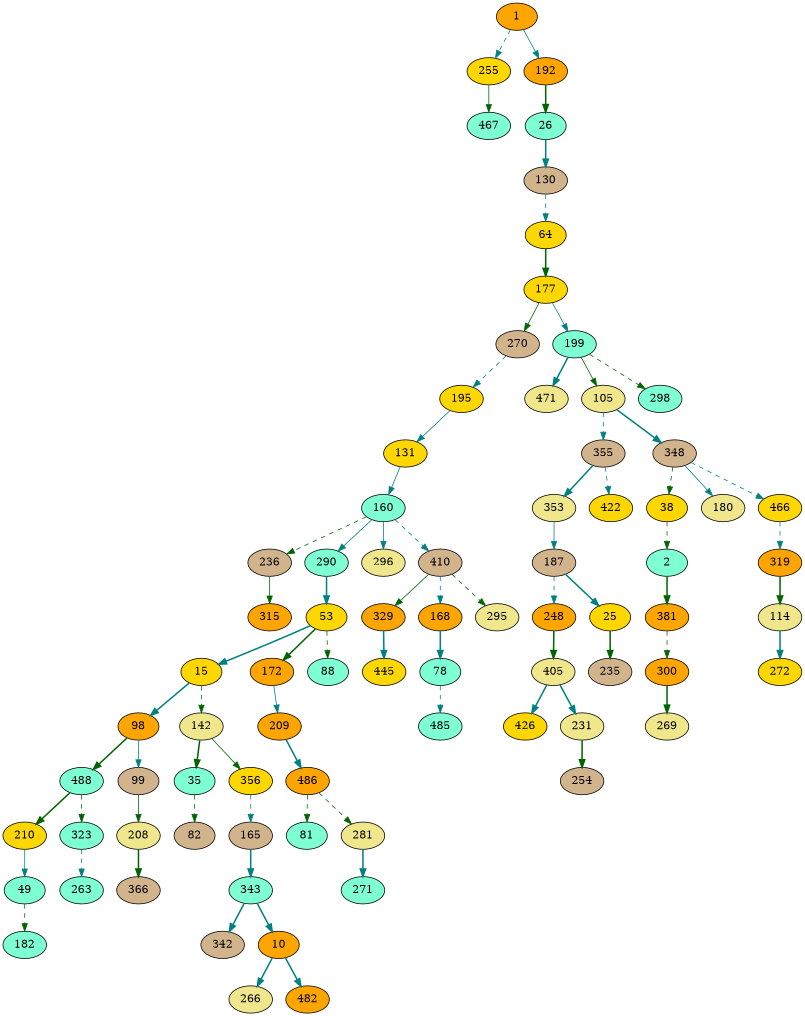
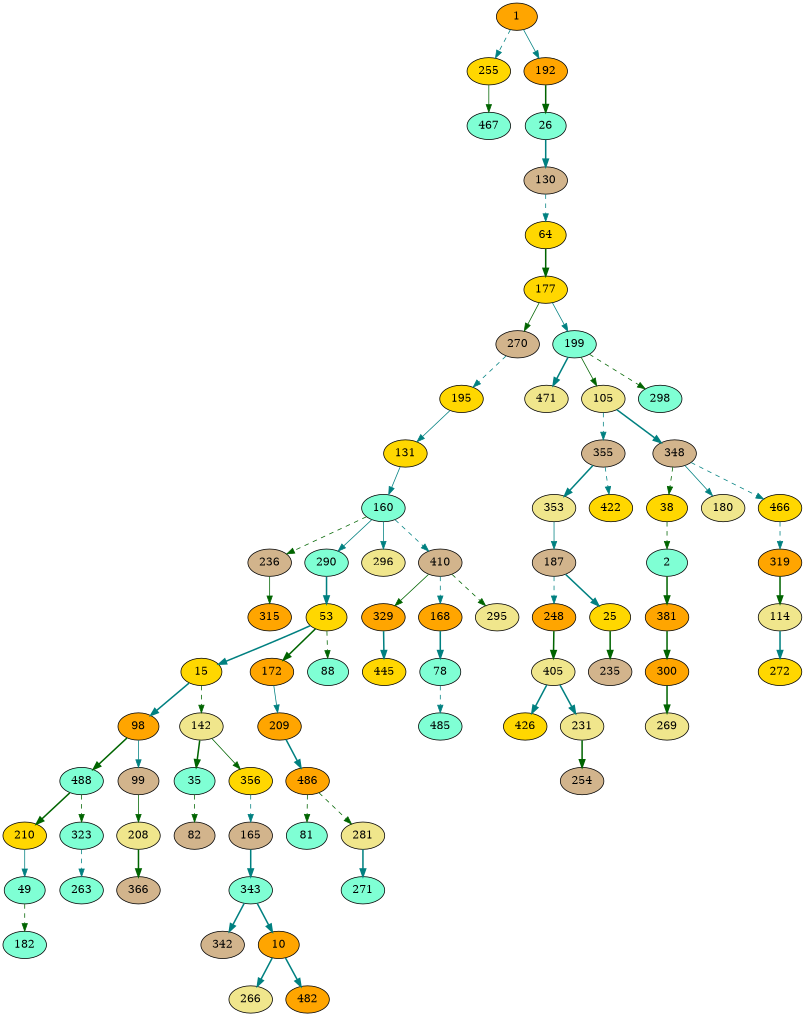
  digraph {
    node [fillcolor=aquamarine style=filled]
    edge [color=teal style=bold]
    1 [fillcolor=orange]
    255 [fillcolor=gold]
    192 [fillcolor=orange]
    467
    26
    130 [fillcolor=tan]
    64 [fillcolor=gold]
    177 [fillcolor=gold]
    270 [fillcolor=tan]
    199
    195 [fillcolor=gold]
    471 [fillcolor=khaki]
    105 [fillcolor=khaki]
    298
    131 [fillcolor=gold]
    160
    236 [fillcolor=tan]
    290
    296 [fillcolor=khaki]
    410 [fillcolor=tan]
    315 [fillcolor=orange]
    53 [fillcolor=gold]
    329 [fillcolor=orange]
    168 [fillcolor=orange]
    295 [fillcolor=khaki]
    15 [fillcolor=gold]
    172 [fillcolor=orange]
    88
    98 [fillcolor=orange]
    142 [fillcolor=khaki]
    209 [fillcolor=orange]
    488
    99 [fillcolor=tan]
    35
    356 [fillcolor=gold]
    210 [fillcolor=gold]
    323
    208 [fillcolor=khaki]
    49
    263
    182
    366 [fillcolor=tan]
    82 [fillcolor=tan]
    165 [fillcolor=tan]
    343
    342 [fillcolor=tan]
    10 [fillcolor=orange]
    266 [fillcolor=khaki]
    482 [fillcolor=orange]
    486 [fillcolor=orange]
    81
    281 [fillcolor=khaki]
    271
    445 [fillcolor=gold]
    78
    485
    355 [fillcolor=tan]
    348 [fillcolor=tan]
    353 [fillcolor=khaki]
    422 [fillcolor=gold]
    38 [fillcolor=gold]
    180 [fillcolor=khaki]
    466 [fillcolor=gold]
    187 [fillcolor=tan]
    248 [fillcolor=orange]
    25 [fillcolor=gold]
    405 [fillcolor=khaki]
    235 [fillcolor=tan]
    426 [fillcolor=gold]
    231 [fillcolor=khaki]
    254 [fillcolor=tan]
    2
    319 [fillcolor=orange]
    381 [fillcolor=orange]
    300 [fillcolor=orange]
    269 [fillcolor=khaki]
    114 [fillcolor=khaki]
    272 [fillcolor=gold]
    1 -> 255 [style=dashed]
    1 -> 192 [style=solid]
    255 -> 467 [color=darkgreen style=solid]
    192 -> 26 [color=darkgreen]
    26 -> 130
    130 -> 64 [style=dashed]
    64 -> 177 [color=darkgreen]
    177 -> 270 [color=darkgreen style=solid]
    177 -> 199 [style=solid]
    270 -> 195 [style=dashed]
    199 -> 471
    199 -> 105 [color=darkgreen style=solid]
    199 -> 298 [color=darkgreen style=dashed]
    195 -> 131 [style=solid]
    105 -> 355 [style=dashed]
    105 -> 348
    131 -> 160 [style=solid]
    160 -> 236 [color=darkgreen style=dashed]
    160 -> 290 [style=solid]
    160 -> 296 [style=solid]
    160 -> 410 [style=dashed]
    236 -> 315 [color=darkgreen style=solid]
    290 -> 53
    410 -> 329 [color=darkgreen style=solid]
    410 -> 168 [style=dashed]
    410 -> 295 [color=darkgreen style=dashed]
    53 -> 15
    53 -> 172 [color=darkgreen]
    53 -> 88 [color=darkgreen style=dashed]
    329 -> 445
    168 -> 78
    15 -> 98
    15 -> 142 [color=darkgreen style=dashed]
    172 -> 209 [style=solid]
    98 -> 488 [color=darkgreen]
    98 -> 99 [style=solid]
    142 -> 35 [color=darkgreen]
    142 -> 356 [color=darkgreen style=solid]
    209 -> 486
    488 -> 210 [color=darkgreen]
    488 -> 323 [color=darkgreen style=dashed]
    99 -> 208 [color=darkgreen style=solid]
    35 -> 82 [color=darkgreen style=dashed]
    356 -> 165 [style=dashed]
    210 -> 49 [style=solid]
    323 -> 263 [style=dashed]
    208 -> 366 [color=darkgreen]
    49 -> 182 [color=darkgreen style=dashed]
    165 -> 343
    343 -> 342
    343 -> 10
    10 -> 266
    10 -> 482
    486 -> 81 [color=darkgreen style=dashed]
    486 -> 281 [color=darkgreen style=dashed]
    281 -> 271
    78 -> 485 [style=dashed]
    355 -> 353
    355 -> 422 [style=dashed]
    348 -> 38 [color=darkgreen style=dashed]
    348 -> 180 [style=solid]
    348 -> 466 [style=dashed]
    353 -> 187 [style=solid]
    38 -> 2 [color=darkgreen style=dashed]
    466 -> 319 [style=dashed]
    187 -> 248 [style=dashed]
    187 -> 25
    248 -> 405 [color=darkgreen]
    25 -> 235 [color=darkgreen]
    405 -> 426
    405 -> 231
    231 -> 254 [color=darkgreen]
    2 -> 381 [color=darkgreen]
    319 -> 114 [color=darkgreen]
-   381 -> 300 [color=darkgreen style=dashed]
+   381 -> 300 [color=darkgreen]
    300 -> 269 [color=darkgreen]
    114 -> 272
  }
